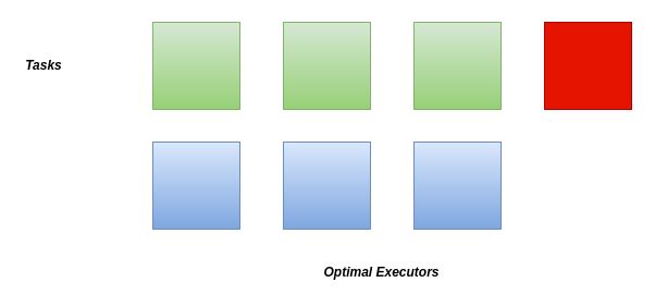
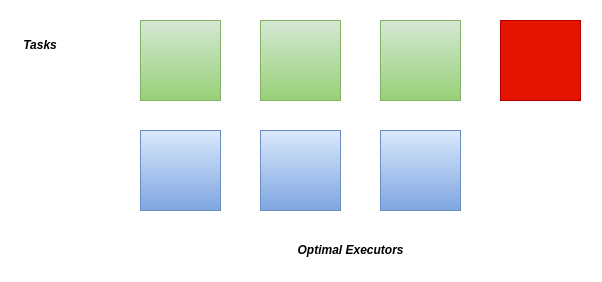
  <mxCell id="0" />
  <mxCell id="1" parent="0" />
  <mxCell id="2" value="" style="whiteSpace=wrap;html=1;aspect=fixed;gradientColor=#97d077;fillColor=#d5e8d4;strokeColor=#82b366;" vertex="1" parent="1"><mxGeometry x="140" y="20" width="80" height="80" as="geometry" /></mxCell>
  <mxCell id="3" value="" style="whiteSpace=wrap;html=1;aspect=fixed;fillColor=#d5e8d4;strokeColor=#82b366;gradientColor=#97d077;" vertex="1" parent="1"><mxGeometry x="380" y="20" width="80" height="80" as="geometry" /></mxCell>
  <mxCell id="4" value="" style="whiteSpace=wrap;html=1;aspect=fixed;gradientColor=#97d077;fillColor=#d5e8d4;strokeColor=#82b366;" vertex="1" parent="1"><mxGeometry x="260" y="20" width="80" height="80" as="geometry" /></mxCell>
  <mxCell id="5" value="" style="whiteSpace=wrap;html=1;aspect=fixed;gradientColor=#7ea6e0;fillColor=#dae8fc;strokeColor=#6c8ebf;" vertex="1" parent="1"><mxGeometry x="140" y="130" width="80" height="80" as="geometry" /></mxCell>
- <mxCell id="6" value="Tasks" style="text;html=1;strokeColor=none;fillColor=none;align=center;verticalAlign=middle;whiteSpace=wrap;rounded=0;fontStyle=3" vertex="1" parent="1"><mxGeometry x="20" y="50" width="40" height="20" as="geometry" /></mxCell>
+ <mxCell id="6" value="Tasks" style="text;html=1;strokeColor=none;fillColor=none;align=center;verticalAlign=middle;whiteSpace=wrap;rounded=0;fontStyle=3" vertex="1" parent="1"><mxGeometry x="20" y="35" width="40" height="20" as="geometry" /></mxCell>
  <mxCell id="7" value="" style="whiteSpace=wrap;html=1;aspect=fixed;gradientColor=#7ea6e0;fillColor=#dae8fc;strokeColor=#6c8ebf;" vertex="1" parent="1"><mxGeometry x="260" y="130" width="80" height="80" as="geometry" /></mxCell>
  <mxCell id="8" value="" style="whiteSpace=wrap;html=1;aspect=fixed;fillColor=#e51400;strokeColor=#B20000;fontColor=#ffffff;" vertex="1" parent="1"><mxGeometry x="500" y="20" width="80" height="80" as="geometry" /></mxCell>
  <mxCell id="9" value="Optimal Executors" style="text;html=1;strokeColor=none;fillColor=none;align=center;verticalAlign=middle;whiteSpace=wrap;rounded=0;strokeWidth=7;fontStyle=3" vertex="1" parent="1"><mxGeometry x="281" y="240" width="139" height="20" as="geometry" /></mxCell>
  <mxCell id="10" value="" style="whiteSpace=wrap;html=1;aspect=fixed;gradientColor=#7ea6e0;fillColor=#dae8fc;strokeColor=#6c8ebf;" vertex="1" parent="1"><mxGeometry x="380" y="130" width="80" height="80" as="geometry" /></mxCell>
